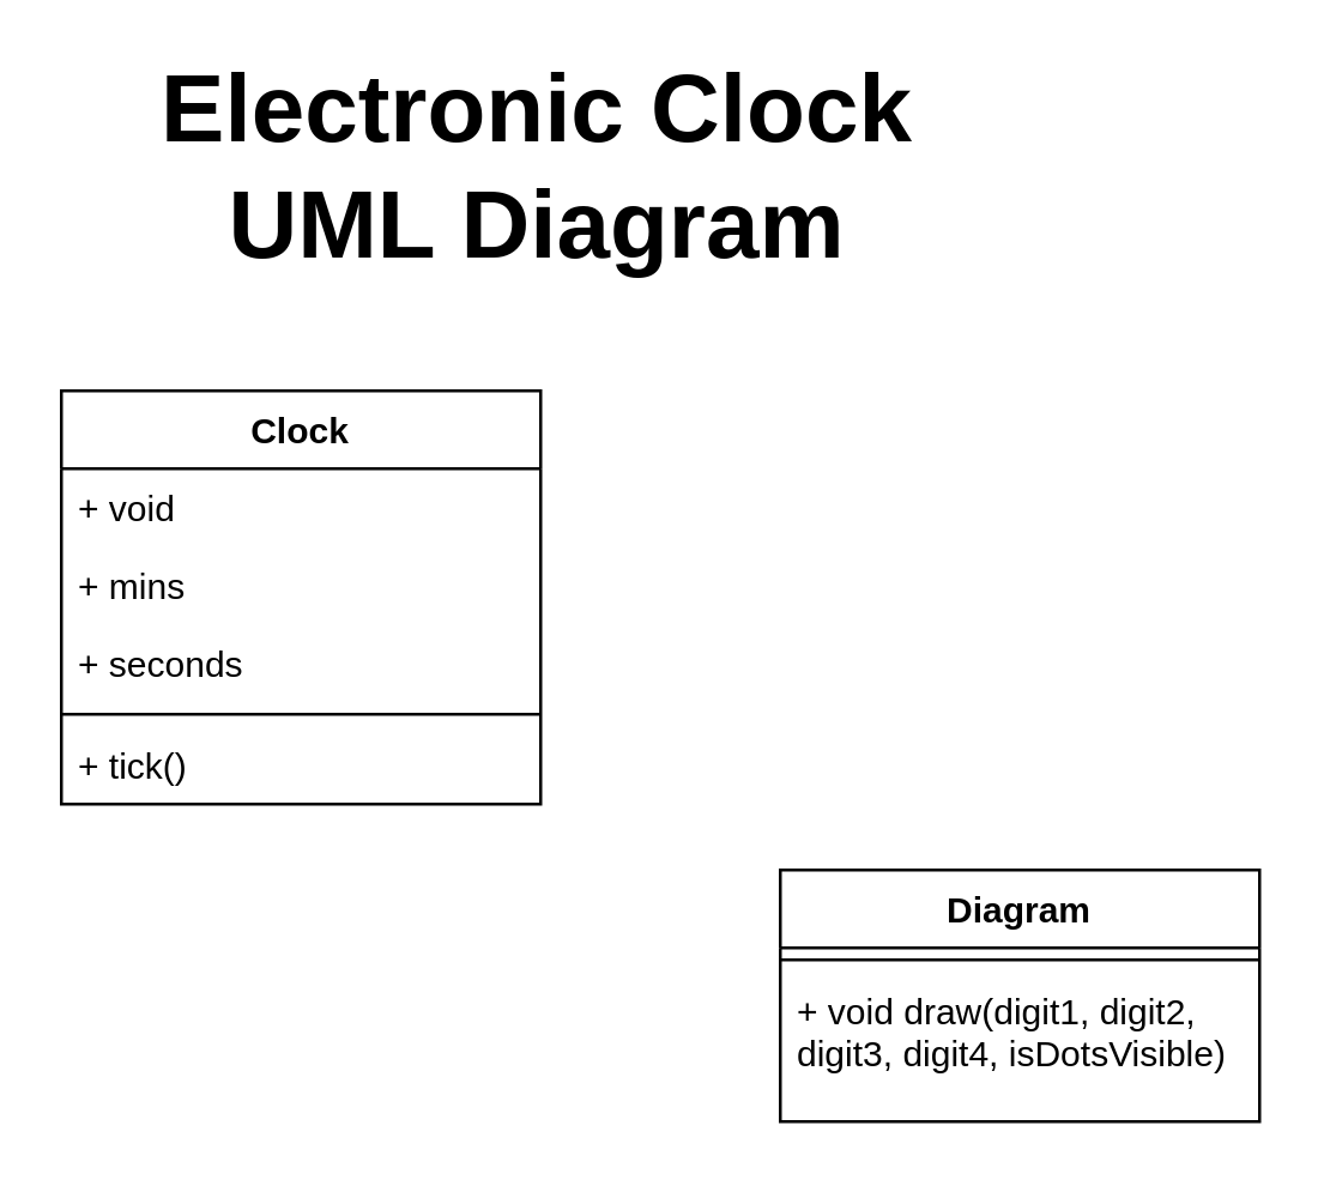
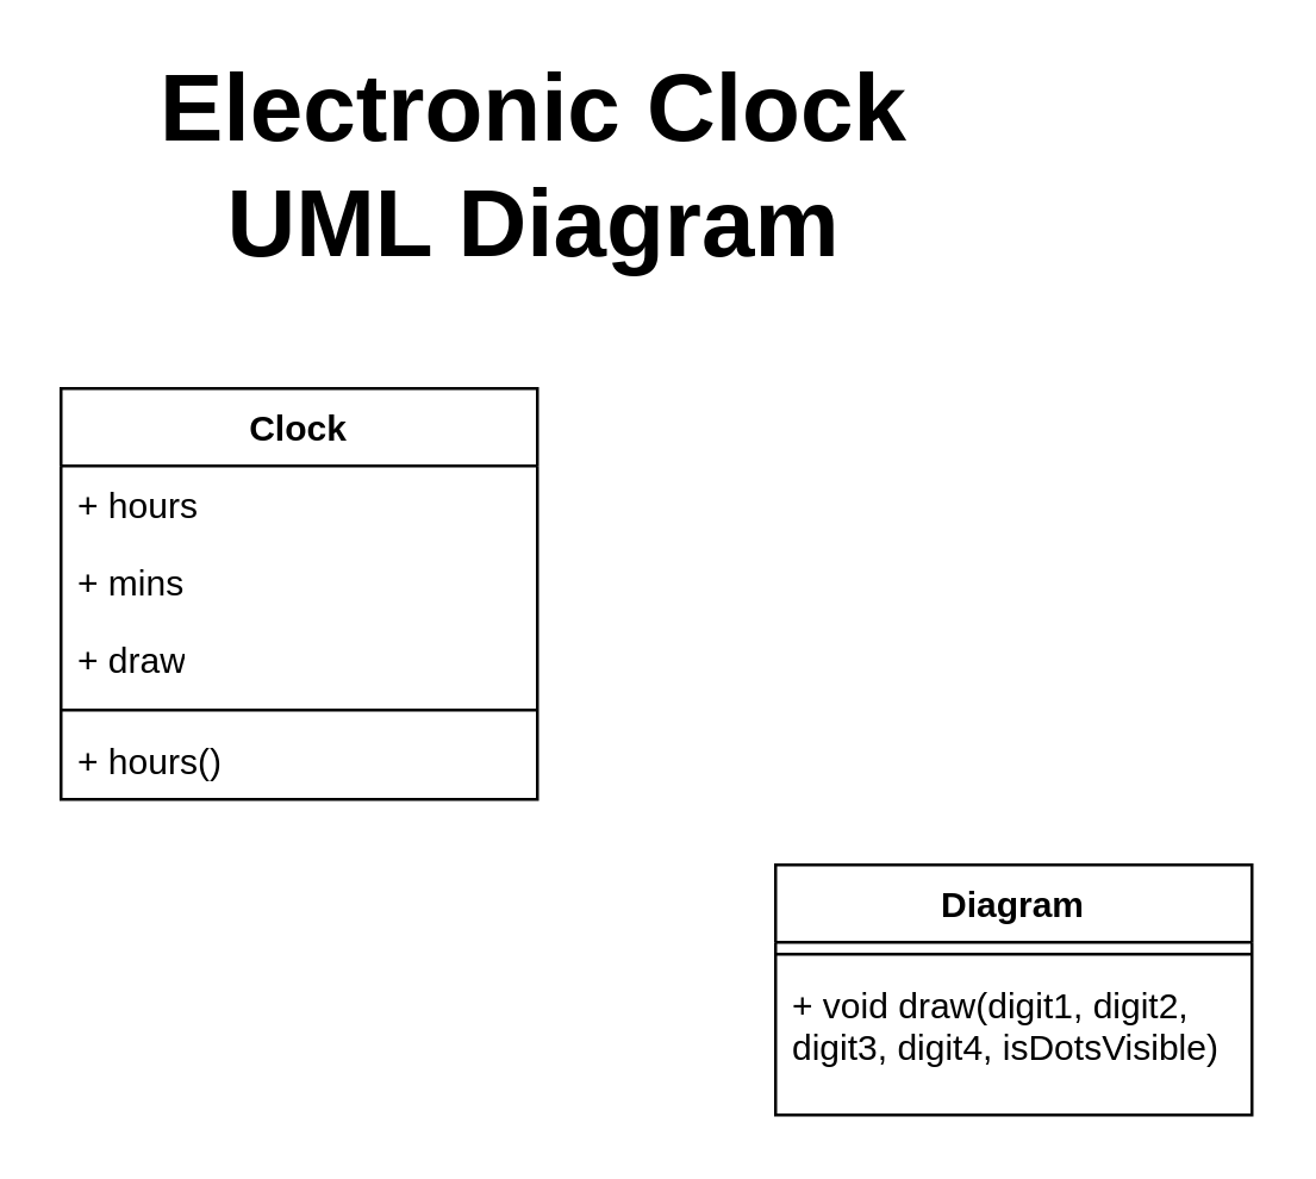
  <mxCell id="0" />
  <mxCell id="1" parent="0" />
  <mxCell id="2" value="Electronic Clock UML Diagram" style="text;html=1;strokeColor=none;fillColor=none;align=center;verticalAlign=middle;whiteSpace=wrap;rounded=0;fontSize=32;fontStyle=1" parent="1" vertex="1"><mxGeometry x="24" y="20" width="310" height="70" as="geometry" /></mxCell>
  <mxCell id="3" value="Clock" style="swimlane;fontStyle=1;align=center;verticalAlign=top;childLayout=stackLayout;horizontal=1;startSize=26;horizontalStack=0;resizeParent=1;resizeParentMax=0;resizeLast=0;collapsible=1;marginBottom=0;whiteSpace=wrap;html=1;" parent="1" vertex="1"><mxGeometry x="20" y="130" width="160" height="138" as="geometry" /></mxCell>
- <mxCell id="4" value="+ void&lt;br&gt;" style="text;strokeColor=none;fillColor=none;align=left;verticalAlign=top;spacingLeft=4;spacingRight=4;overflow=hidden;rotatable=0;points=[[0,0.5],[1,0.5]];portConstraint=eastwest;whiteSpace=wrap;html=1;" vertex="1" parent="3"><mxGeometry y="26" width="160" height="26" as="geometry" /></mxCell>
+ <mxCell id="4" value="+ hours&lt;br&gt;" style="text;strokeColor=none;fillColor=none;align=left;verticalAlign=top;spacingLeft=4;spacingRight=4;overflow=hidden;rotatable=0;points=[[0,0.5],[1,0.5]];portConstraint=eastwest;whiteSpace=wrap;html=1;" vertex="1" parent="3"><mxGeometry y="26" width="160" height="26" as="geometry" /></mxCell>
  <mxCell id="5" value="+ mins" style="text;strokeColor=none;fillColor=none;align=left;verticalAlign=top;spacingLeft=4;spacingRight=4;overflow=hidden;rotatable=0;points=[[0,0.5],[1,0.5]];portConstraint=eastwest;whiteSpace=wrap;html=1;" parent="3" vertex="1"><mxGeometry y="52" width="160" height="26" as="geometry" /></mxCell>
- <mxCell id="6" value="+ seconds" style="text;strokeColor=none;fillColor=none;align=left;verticalAlign=top;spacingLeft=4;spacingRight=4;overflow=hidden;rotatable=0;points=[[0,0.5],[1,0.5]];portConstraint=eastwest;whiteSpace=wrap;html=1;" vertex="1" parent="3"><mxGeometry y="78" width="160" height="26" as="geometry" /></mxCell>
+ <mxCell id="6" value="+ draw" style="text;strokeColor=none;fillColor=none;align=left;verticalAlign=top;spacingLeft=4;spacingRight=4;overflow=hidden;rotatable=0;points=[[0,0.5],[1,0.5]];portConstraint=eastwest;whiteSpace=wrap;html=1;" vertex="1" parent="3"><mxGeometry y="78" width="160" height="26" as="geometry" /></mxCell>
  <mxCell id="7" value="" style="line;strokeWidth=1;fillColor=none;align=left;verticalAlign=middle;spacingTop=-1;spacingLeft=3;spacingRight=3;rotatable=0;labelPosition=right;points=[];portConstraint=eastwest;strokeColor=inherit;" parent="3" vertex="1"><mxGeometry y="104" width="160" height="8" as="geometry" /></mxCell>
- <mxCell id="8" value="+ tick()" style="text;strokeColor=none;fillColor=none;align=left;verticalAlign=top;spacingLeft=4;spacingRight=4;overflow=hidden;rotatable=0;points=[[0,0.5],[1,0.5]];portConstraint=eastwest;whiteSpace=wrap;html=1;" parent="3" vertex="1"><mxGeometry y="112" width="160" height="26" as="geometry" /></mxCell>
+ <mxCell id="8" value="+ hours()" style="text;strokeColor=none;fillColor=none;align=left;verticalAlign=top;spacingLeft=4;spacingRight=4;overflow=hidden;rotatable=0;points=[[0,0.5],[1,0.5]];portConstraint=eastwest;whiteSpace=wrap;html=1;" parent="3" vertex="1"><mxGeometry y="112" width="160" height="26" as="geometry" /></mxCell>
  <mxCell id="9" value="Diagram" style="swimlane;fontStyle=1;align=center;verticalAlign=top;childLayout=stackLayout;horizontal=1;startSize=26;horizontalStack=0;resizeParent=1;resizeParentMax=0;resizeLast=0;collapsible=1;marginBottom=0;whiteSpace=wrap;html=1;" vertex="1" parent="1"><mxGeometry x="260" y="290" width="160" height="84" as="geometry" /></mxCell>
  <mxCell id="10" value="" style="line;strokeWidth=1;fillColor=none;align=left;verticalAlign=middle;spacingTop=-1;spacingLeft=3;spacingRight=3;rotatable=0;labelPosition=right;points=[];portConstraint=eastwest;strokeColor=inherit;" vertex="1" parent="9"><mxGeometry y="26" width="160" height="8" as="geometry" /></mxCell>
  <mxCell id="11" value="+ void draw(digit1, digit2, digit3, digit4, isDotsVisible)" style="text;strokeColor=none;fillColor=none;align=left;verticalAlign=top;spacingLeft=4;spacingRight=4;overflow=hidden;rotatable=0;points=[[0,0.5],[1,0.5]];portConstraint=eastwest;whiteSpace=wrap;html=1;" vertex="1" parent="9"><mxGeometry y="34" width="160" height="50" as="geometry" /></mxCell>
